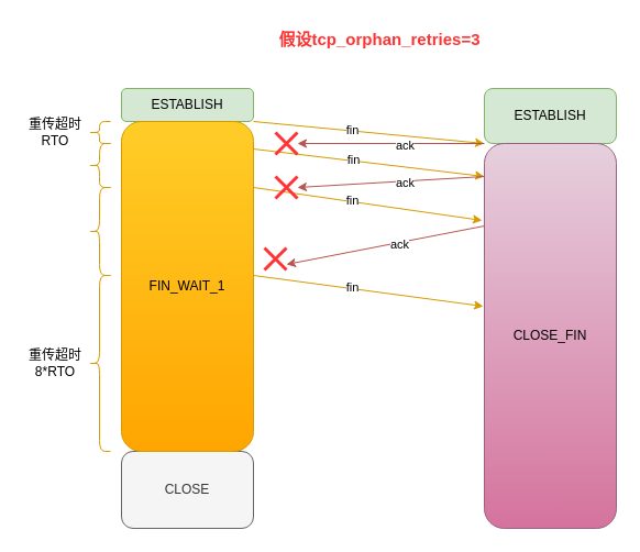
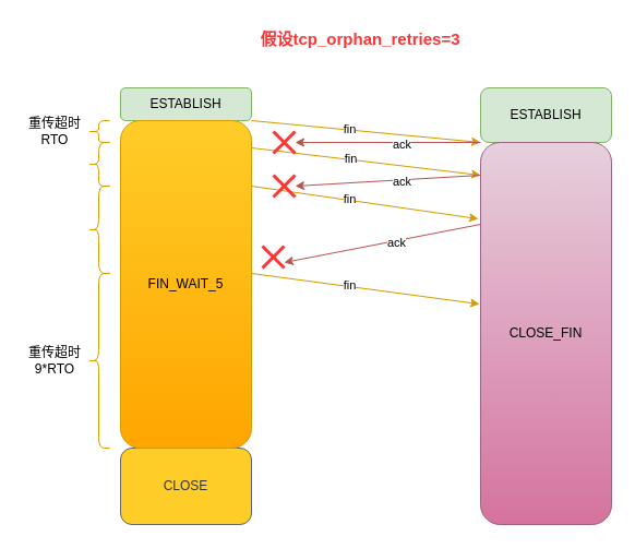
  <mxCell id="0" />
  <mxCell id="1" parent="0" />
  <mxCell id="2" value="ESTABLISH" style="rounded=1;whiteSpace=wrap;html=1;fillColor=#d5e8d4;strokeColor=#82b366;" parent="1" vertex="1"><mxGeometry x="110" y="80" width="120" height="30" as="geometry" /></mxCell>
  <mxCell id="3" value="ESTABLISH" style="rounded=1;whiteSpace=wrap;html=1;fillColor=#d5e8d4;strokeColor=#82b366;" parent="1" vertex="1"><mxGeometry x="440" y="80" width="120" height="50" as="geometry" /></mxCell>
  <mxCell id="4" value="" style="endArrow=classic;html=1;rounded=0;exitX=1;exitY=1;exitDx=0;exitDy=0;fillColor=#ffcd28;gradientColor=#ffa500;strokeColor=#d79b00;entryX=0;entryY=0;entryDx=0;entryDy=0;" parent="1" source="2" edge="1" target="22"><mxGeometry width="50" height="50" relative="1" as="geometry"><mxPoint x="300" y="100" as="sourcePoint" /><mxPoint x="430" y="130" as="targetPoint" /></mxGeometry></mxCell>
  <mxCell id="5" value="fin" style="edgeLabel;html=1;align=center;verticalAlign=middle;resizable=0;points=[];" parent="4" vertex="1" connectable="0"><mxGeometry x="-0.143" y="1" relative="1" as="geometry"><mxPoint as="offset" /></mxGeometry></mxCell>
  <mxCell id="6" value="" style="shape=curlyBracket;whiteSpace=wrap;html=1;rounded=1;labelPosition=left;verticalLabelPosition=middle;align=right;verticalAlign=middle;strokeColor=#d79b00;fillColor=#ffe6cc;" parent="1" vertex="1"><mxGeometry x="80" y="110" width="20" height="20" as="geometry" /></mxCell>
  <mxCell id="7" value="重传超时&lt;br&gt;RTO" style="text;html=1;strokeColor=none;fillColor=none;align=center;verticalAlign=middle;whiteSpace=wrap;rounded=0;" parent="1" vertex="1"><mxGeometry x="20" y="105" width="60" height="30" as="geometry" /></mxCell>
  <mxCell id="8" value="" style="endArrow=classic;html=1;rounded=0;exitX=1.025;exitY=0.086;exitDx=0;exitDy=0;exitPerimeter=0;fillColor=#ffcd28;gradientColor=#ffa500;strokeColor=#d79b00;" parent="1" edge="1"><mxGeometry width="50" height="50" relative="1" as="geometry"><mxPoint x="230" y="135" as="sourcePoint" /><mxPoint x="440" y="160" as="targetPoint" /></mxGeometry></mxCell>
  <mxCell id="9" value="fin" style="edgeLabel;html=1;align=center;verticalAlign=middle;resizable=0;points=[];" parent="8" vertex="1" connectable="0"><mxGeometry x="-0.143" y="1" relative="1" as="geometry"><mxPoint as="offset" /></mxGeometry></mxCell>
  <mxCell id="10" value="" style="shape=curlyBracket;whiteSpace=wrap;html=1;rounded=1;labelPosition=left;verticalLabelPosition=middle;align=right;verticalAlign=middle;strokeColor=#d79b00;fillColor=#ffe6cc;" parent="1" vertex="1"><mxGeometry x="80" y="130" width="20" height="40" as="geometry" /></mxCell>
  <mxCell id="11" value="" style="endArrow=classic;html=1;rounded=0;exitX=1.025;exitY=0.086;exitDx=0;exitDy=0;exitPerimeter=0;fillColor=#ffcd28;gradientColor=#ffa500;strokeColor=#d79b00;entryX=-0.017;entryY=0.2;entryDx=0;entryDy=0;entryPerimeter=0;" parent="1" edge="1" target="22"><mxGeometry width="50" height="50" relative="1" as="geometry"><mxPoint x="230" y="170" as="sourcePoint" /><mxPoint x="430" y="200" as="targetPoint" /></mxGeometry></mxCell>
  <mxCell id="12" value="fin" style="edgeLabel;html=1;align=center;verticalAlign=middle;resizable=0;points=[];" parent="11" vertex="1" connectable="0"><mxGeometry x="-0.143" y="1" relative="1" as="geometry"><mxPoint as="offset" /></mxGeometry></mxCell>
  <mxCell id="13" value="" style="shape=curlyBracket;whiteSpace=wrap;html=1;rounded=1;labelPosition=left;verticalLabelPosition=middle;align=right;verticalAlign=middle;strokeColor=#d79b00;fillColor=#ffe6cc;" parent="1" vertex="1"><mxGeometry x="80" y="170" width="20" height="80" as="geometry" /></mxCell>
  <mxCell id="14" value="" style="shape=curlyBracket;whiteSpace=wrap;html=1;rounded=1;labelPosition=left;verticalLabelPosition=middle;align=right;verticalAlign=middle;strokeColor=#d79b00;fillColor=#ffe6cc;" parent="1" vertex="1"><mxGeometry x="80" y="250" width="20" height="160" as="geometry" /></mxCell>
  <mxCell id="15" value="" style="endArrow=classic;html=1;rounded=0;exitX=1.025;exitY=0.086;exitDx=0;exitDy=0;exitPerimeter=0;fillColor=#ffcd28;gradientColor=#ffa500;strokeColor=#d79b00;entryX=-0.008;entryY=0.423;entryDx=0;entryDy=0;entryPerimeter=0;" parent="1" edge="1" target="22"><mxGeometry width="50" height="50" relative="1" as="geometry"><mxPoint x="230" y="250" as="sourcePoint" /><mxPoint x="430" y="280" as="targetPoint" /></mxGeometry></mxCell>
  <mxCell id="16" value="fin" style="edgeLabel;html=1;align=center;verticalAlign=middle;resizable=0;points=[];" parent="15" vertex="1" connectable="0"><mxGeometry x="-0.143" y="1" relative="1" as="geometry"><mxPoint as="offset" /></mxGeometry></mxCell>
  <mxCell id="17" value="" style="shape=umlDestroy;whiteSpace=wrap;html=1;strokeWidth=3;strokeColor=#FF3333;" parent="1" vertex="1"><mxGeometry x="250" y="120" width="20" height="20" as="geometry" /></mxCell>
- <mxCell id="18" value="重传超时&lt;br&gt;8*RTO" style="text;html=1;strokeColor=none;fillColor=none;align=center;verticalAlign=middle;whiteSpace=wrap;rounded=0;" parent="1" vertex="1"><mxGeometry x="20" y="315" width="60" height="30" as="geometry" /></mxCell>
- <mxCell id="19" value="CLOSE" style="rounded=1;whiteSpace=wrap;html=1;fillColor=#f5f5f5;strokeColor=#666666;fontColor=#333333;" parent="1" vertex="1"><mxGeometry x="110" y="410" width="120" height="70" as="geometry" /></mxCell>
- <mxCell id="20" value="FIN_WAIT_1" style="rounded=1;whiteSpace=wrap;html=1;fillColor=#ffcd28;strokeColor=#d79b00;gradientColor=#ffa500;" parent="1" vertex="1"><mxGeometry x="110" y="110" width="120" height="300" as="geometry" /></mxCell>
- <mxCell id="21" value="&lt;b&gt;&lt;font style=&quot;font-size: 15px;&quot; color=&quot;#ff3333&quot;&gt;假设tcp_orphan_retries=3&lt;/font&gt;&lt;/b&gt;" style="text;html=1;strokeColor=none;fillColor=none;align=center;verticalAlign=middle;whiteSpace=wrap;rounded=0;" parent="1" vertex="1"><mxGeometry x="250" y="20" width="190" height="30" as="geometry" /></mxCell>
+ <mxCell id="18" value="重传超时&lt;br&gt;9*RTO" style="text;html=1;strokeColor=none;fillColor=none;align=center;verticalAlign=middle;whiteSpace=wrap;rounded=0;" parent="1" vertex="1"><mxGeometry x="20" y="315" width="60" height="30" as="geometry" /></mxCell>
+ <mxCell id="19" value="CLOSE" style="rounded=1;whiteSpace=wrap;html=1;fillColor=#ffcd28;strokeColor=#666666;fontColor=#333333;" parent="1" vertex="1"><mxGeometry x="110" y="410" width="120" height="70" as="geometry" /></mxCell>
+ <mxCell id="20" value="FIN_WAIT_5" style="rounded=1;whiteSpace=wrap;html=1;fillColor=#ffcd28;strokeColor=#d79b00;gradientColor=#ffa500;" parent="1" vertex="1"><mxGeometry x="110" y="110" width="120" height="300" as="geometry" /></mxCell>
+ <mxCell id="21" value="&lt;b&gt;&lt;font style=&quot;font-size: 15px;&quot; color=&quot;#ff3333&quot;&gt;假设tcp_orphan_retries=3&lt;/font&gt;&lt;/b&gt;" style="text;html=1;strokeColor=none;fillColor=none;align=center;verticalAlign=middle;whiteSpace=wrap;rounded=0;" parent="1" vertex="1"><mxGeometry x="235" y="20" width="190" height="30" as="geometry" /></mxCell>
  <mxCell id="22" value="CLOSE_FIN" style="rounded=1;whiteSpace=wrap;html=1;fillColor=#e6d0de;gradientColor=#d5739d;strokeColor=#996185;" vertex="1" parent="1"><mxGeometry x="440" y="130" width="120" height="350" as="geometry" /></mxCell>
  <mxCell id="23" value="" style="endArrow=classic;html=1;rounded=0;exitX=0;exitY=0;exitDx=0;exitDy=0;fillColor=#f8cecc;gradientColor=#ea6b66;strokeColor=#b85450;" edge="1" parent="1" source="22"><mxGeometry width="50" height="50" relative="1" as="geometry"><mxPoint x="590" y="360" as="sourcePoint" /><mxPoint x="270" y="130" as="targetPoint" /></mxGeometry></mxCell>
  <mxCell id="24" value="ack" style="edgeLabel;html=1;align=center;verticalAlign=middle;resizable=0;points=[];" vertex="1" connectable="0" parent="23"><mxGeometry x="-0.143" y="1" relative="1" as="geometry"><mxPoint as="offset" /></mxGeometry></mxCell>
  <mxCell id="25" value="" style="endArrow=classic;html=1;rounded=0;exitX=0;exitY=0;exitDx=0;exitDy=0;fillColor=#f8cecc;gradientColor=#ea6b66;strokeColor=#b85450;" edge="1" parent="1"><mxGeometry width="50" height="50" relative="1" as="geometry"><mxPoint x="440" y="160" as="sourcePoint" /><mxPoint x="270" y="170" as="targetPoint" /></mxGeometry></mxCell>
  <mxCell id="26" value="ack" style="edgeLabel;html=1;align=center;verticalAlign=middle;resizable=0;points=[];" vertex="1" connectable="0" parent="25"><mxGeometry x="-0.143" y="1" relative="1" as="geometry"><mxPoint as="offset" /></mxGeometry></mxCell>
  <mxCell id="27" value="" style="shape=umlDestroy;whiteSpace=wrap;html=1;strokeWidth=3;strokeColor=#FF3333;" vertex="1" parent="1"><mxGeometry x="250" y="160" width="20" height="20" as="geometry" /></mxCell>
  <mxCell id="28" value="" style="endArrow=classic;html=1;rounded=0;exitX=0;exitY=0;exitDx=0;exitDy=0;fillColor=#f8cecc;gradientColor=#ea6b66;strokeColor=#b85450;" edge="1" parent="1"><mxGeometry width="50" height="50" relative="1" as="geometry"><mxPoint x="440" y="205" as="sourcePoint" /><mxPoint x="260" y="240" as="targetPoint" /></mxGeometry></mxCell>
  <mxCell id="29" value="ack" style="edgeLabel;html=1;align=center;verticalAlign=middle;resizable=0;points=[];" vertex="1" connectable="0" parent="28"><mxGeometry x="-0.143" y="1" relative="1" as="geometry"><mxPoint as="offset" /></mxGeometry></mxCell>
  <mxCell id="30" value="" style="shape=umlDestroy;whiteSpace=wrap;html=1;strokeWidth=3;strokeColor=#FF3333;" vertex="1" parent="1"><mxGeometry x="240" y="225" width="20" height="20" as="geometry" /></mxCell>
